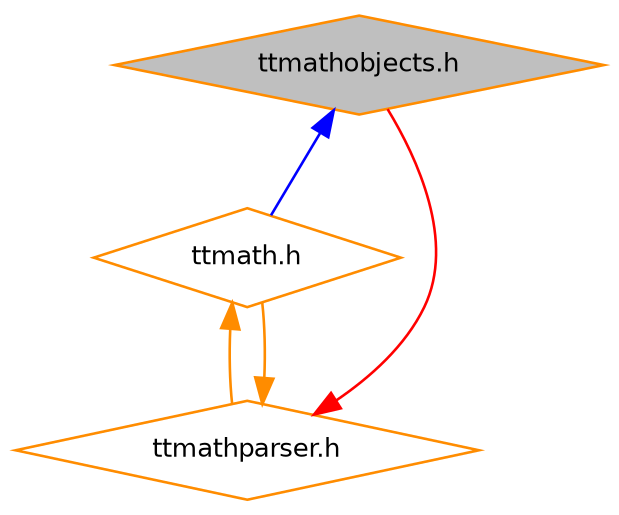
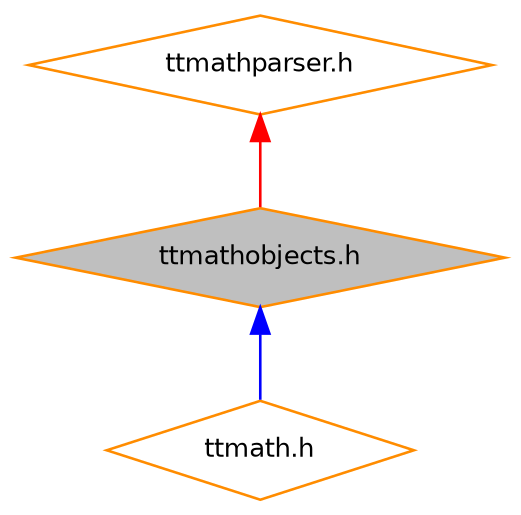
  digraph {
    node [color=darkorange fillcolor=white fontname=Helvetica fontsize=10 shape=diamond style=filled]
    edge [color=darkorange dir=back fontname=Helvetica fontsize=10 labelfontname=Helvetica labelfontsize=10 style=solid]
    n1 [fillcolor=grey75 fontcolor=black height=0.2 label="ttmathobjects.h" width=0.4]
    n2 [height=0.2 label="ttmath.h" width=0.4]
    n3 [height=0.2 label="ttmathparser.h" width=0.4]
    n1 -> n2 [color=blue]
-   n2 -> n3
    n3 -> n1 [color=red]
-   n3 -> n2
  }
